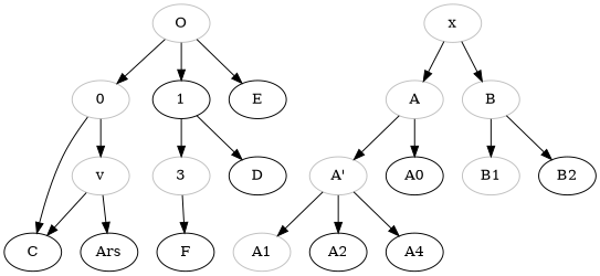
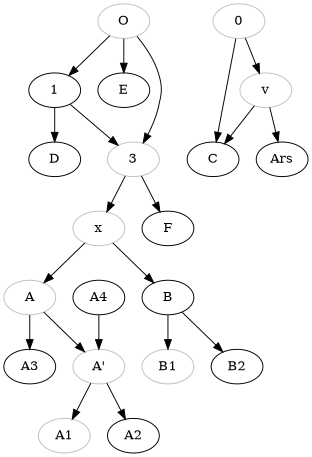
  digraph {
    node [color=grey]
    O
    0
    1 [color=black]
    E [color=""]
    v
    C [color=""]
    n7 [label=3]
    D [color=""]
    Ars [color=""]
    x
    F [color=""]
    A
-   B
+   B [color=black]
    n14 [label="A'"]
-   A3 [label=A0 color=""]
+   A3 [color=""]
    B1
    B2 [color=""]
    A1
    A2 [color=""]
    A4 [color=""]
-   O -> 0
+   O -> n7
    O -> 1
    O -> E
    0 -> v
    0 -> C
    1 -> n7
    1 -> D
    v -> C
    v -> Ars
+   n7 -> x
    n7 -> F
    x -> A
    x -> B
    A -> n14
    A -> A3
    B -> B1
    B -> B2
    n14 -> A1
    n14 -> A2
-   n14 -> A4
+   A4 -> n14
  }
